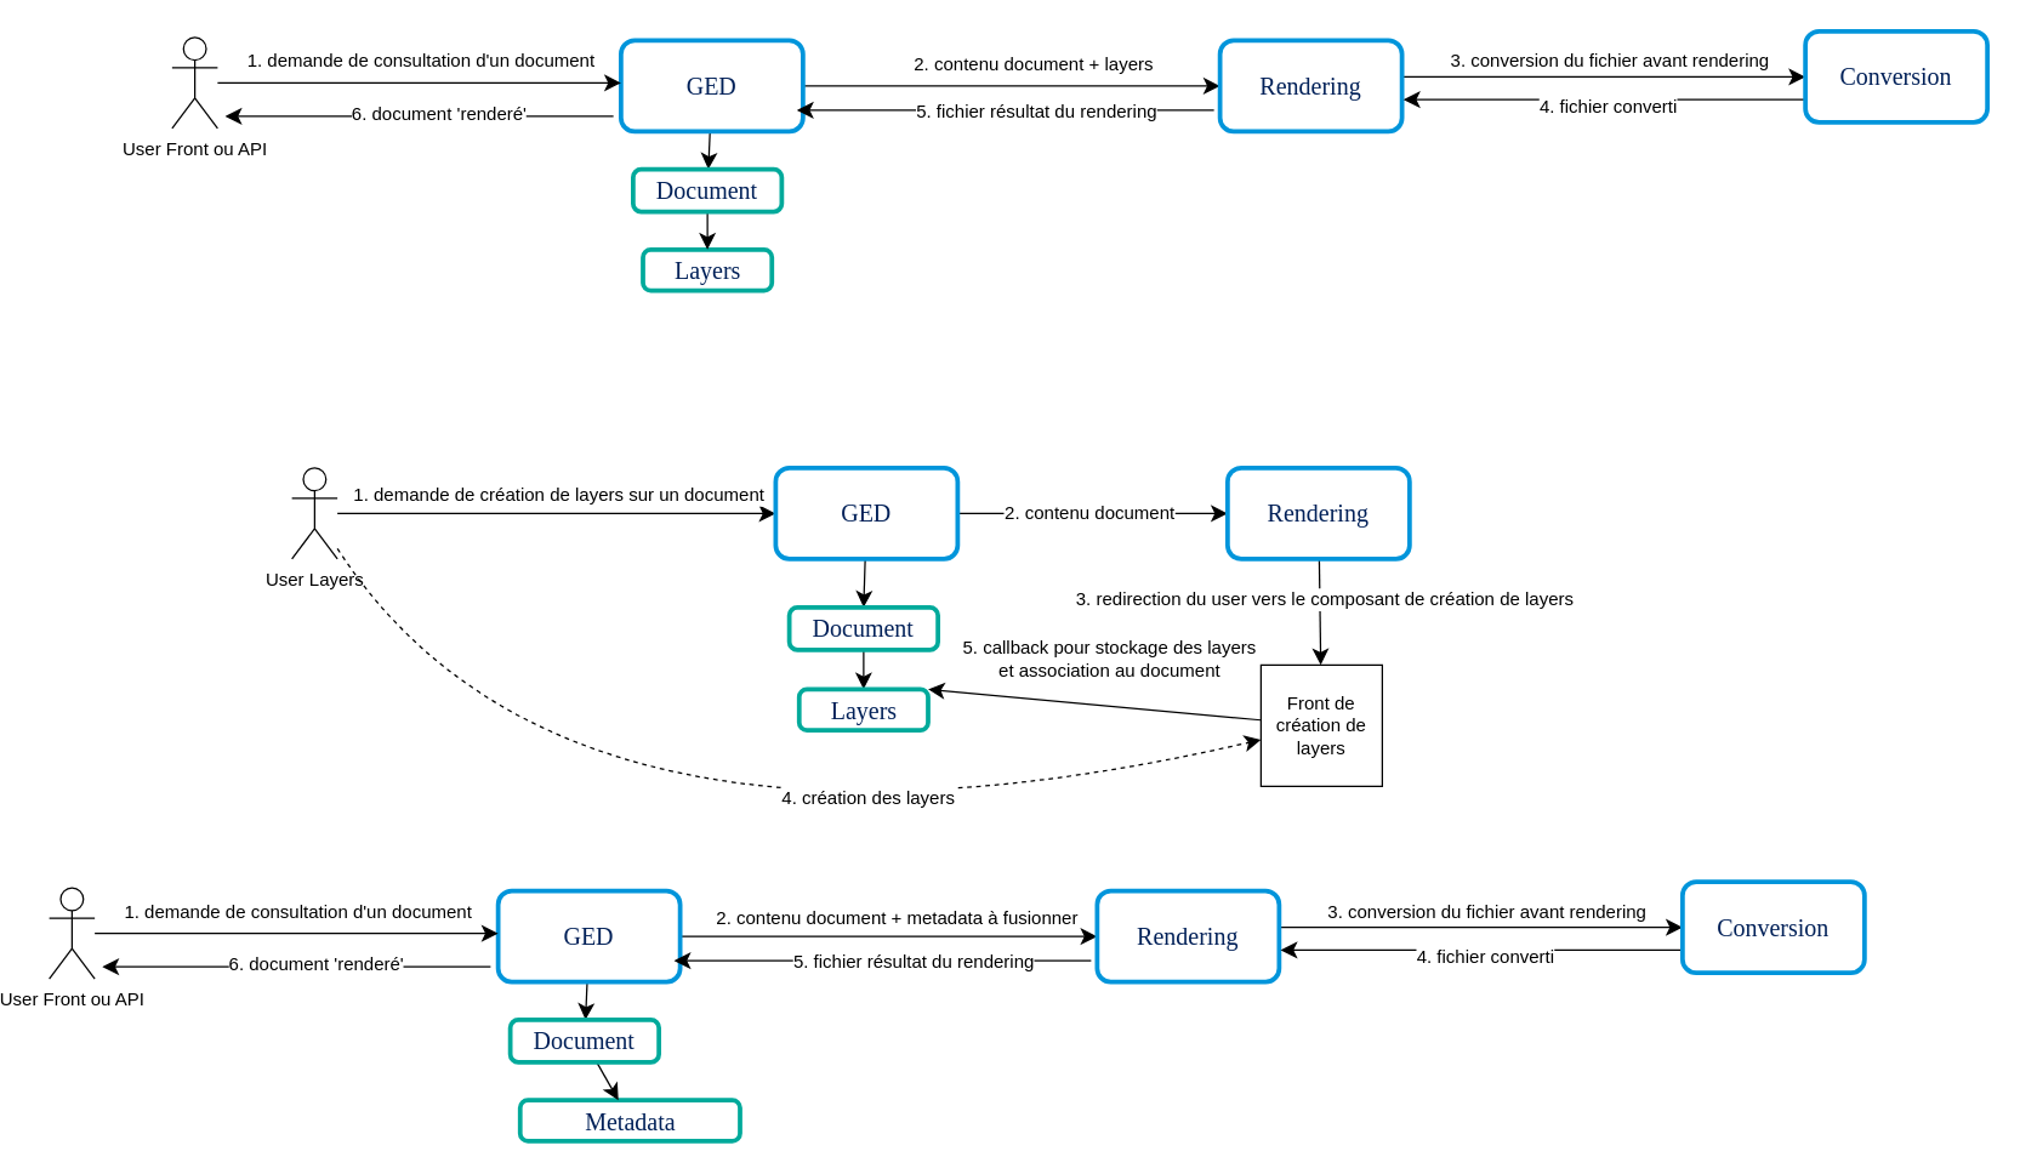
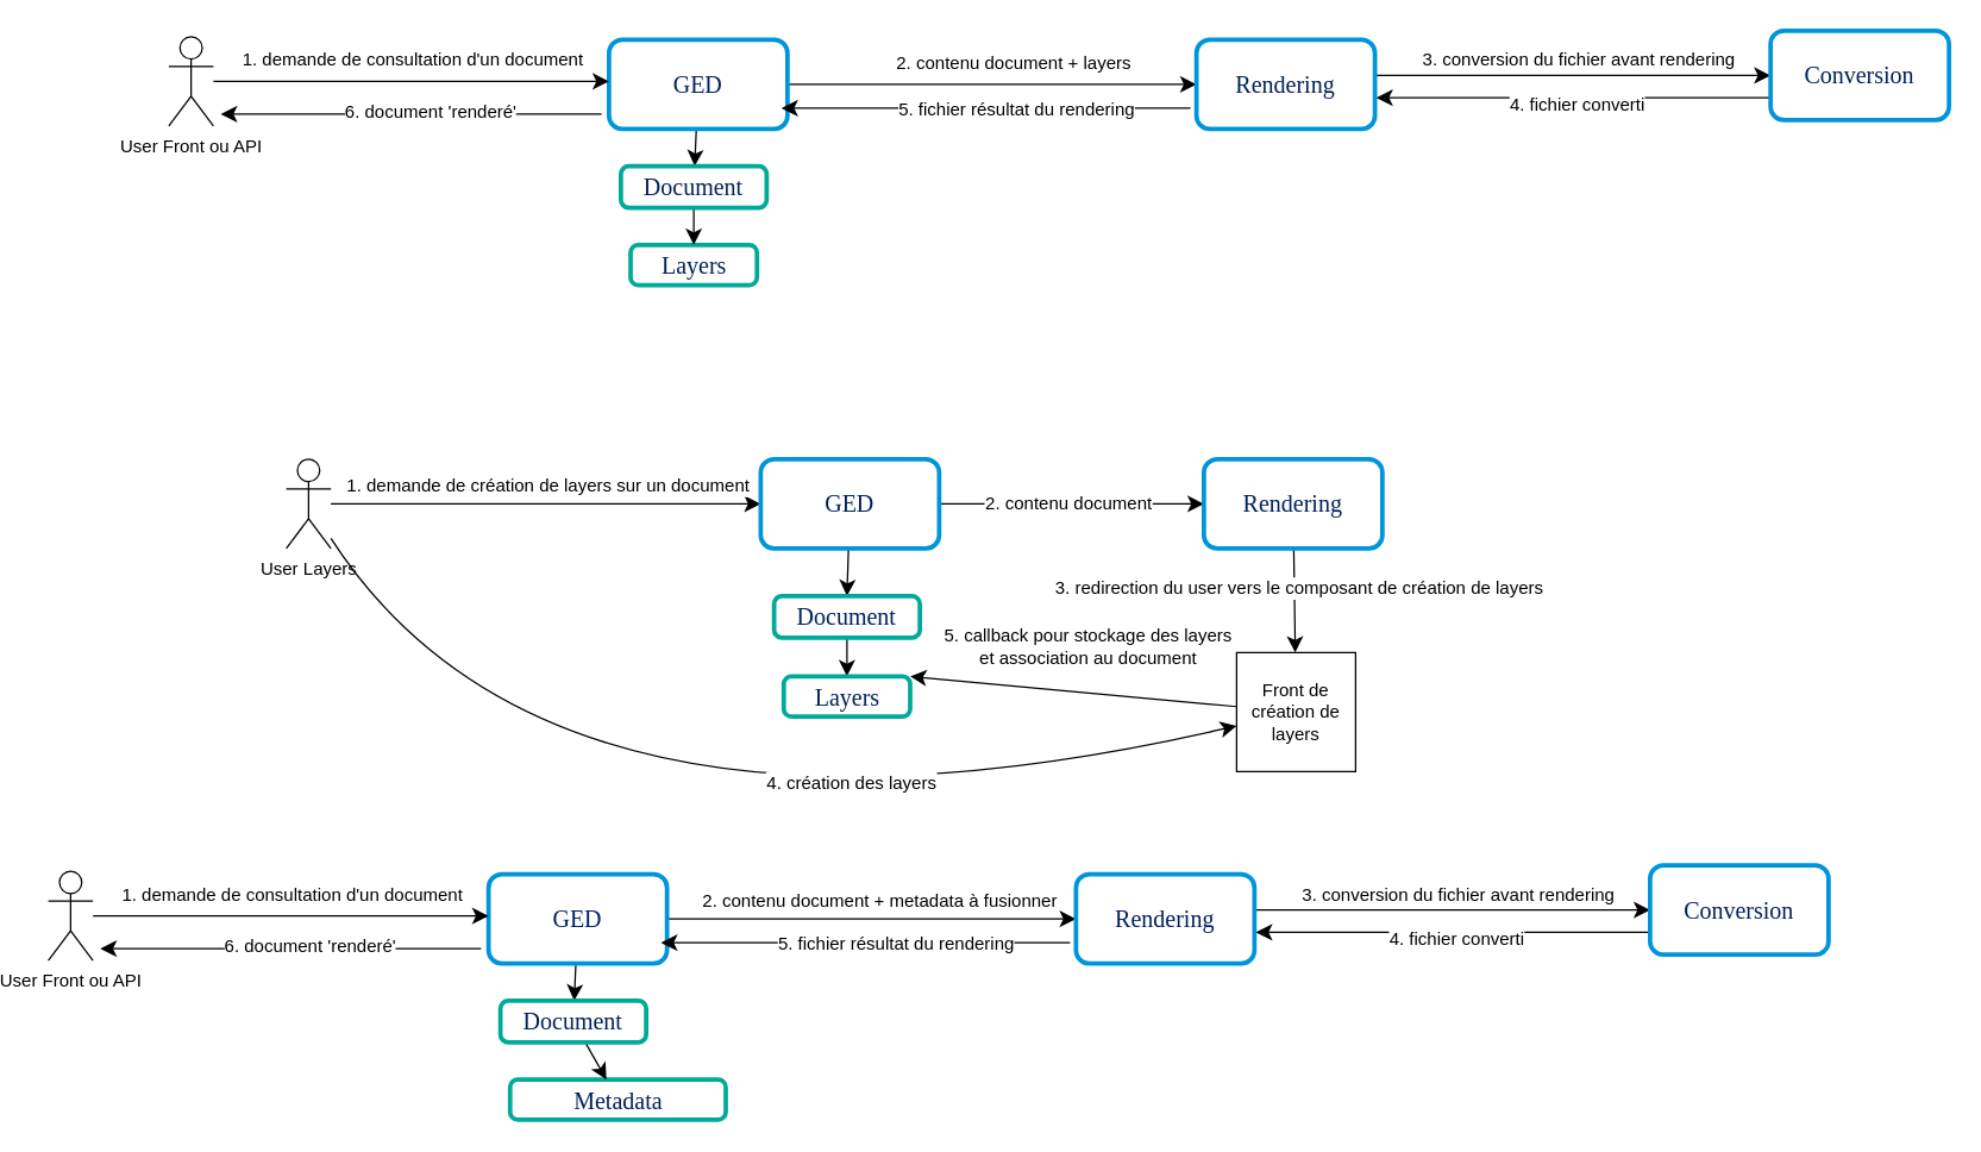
  <mxCell id="0" />
  <mxCell id="1" parent="0" />
  <mxCell id="2" style="edgeStyle=none;curved=1;rounded=0;orthogonalLoop=1;jettySize=auto;html=1;fontSize=12;startSize=8;endSize=8;" edge="1" parent="1" source="7" target="10"><mxGeometry relative="1" as="geometry" /></mxCell>
  <mxCell id="3" style="edgeStyle=none;curved=1;rounded=0;orthogonalLoop=1;jettySize=auto;html=1;fontSize=12;startSize=8;endSize=8;" edge="1" parent="1" source="7" target="22"><mxGeometry relative="1" as="geometry" /></mxCell>
  <mxCell id="4" value="2. contenu document + layers" style="edgeLabel;html=1;align=center;verticalAlign=middle;resizable=0;points=[];fontSize=12;" vertex="1" connectable="0" parent="3"><mxGeometry x="0.194" y="-3" relative="1" as="geometry"><mxPoint x="-13" y="-18" as="offset" /></mxGeometry></mxCell>
  <mxCell id="5" style="edgeStyle=none;curved=1;rounded=0;orthogonalLoop=1;jettySize=auto;html=1;fontSize=12;startSize=8;endSize=8;" edge="1" parent="1"><mxGeometry relative="1" as="geometry"><mxPoint x="392" y="76" as="sourcePoint" /><mxPoint x="136" y="76" as="targetPoint" /></mxGeometry></mxCell>
  <mxCell id="6" value="6. document 'renderé'" style="edgeLabel;html=1;align=center;verticalAlign=middle;resizable=0;points=[];fontSize=12;" vertex="1" connectable="0" parent="5"><mxGeometry x="-0.299" y="3" relative="1" as="geometry"><mxPoint x="-26" y="-5" as="offset" /></mxGeometry></mxCell>
  <mxCell id="7" value="GED" style="rounded=1;whiteSpace=wrap;html=1;strokeColor=#0095db;strokeWidth=3;arcSize=15;fontFamily=Poppins;fontSource=https%3A%2F%2Ffonts.googleapis.com%2Fcss%3Ffamily%3DPoppins;fontSize=16;fontColor=#002058;fontStyle=0" vertex="1" parent="1"><mxGeometry x="397" y="26" width="120" height="60" as="geometry" /></mxCell>
  <mxCell id="8" value="Layers" style="rounded=1;whiteSpace=wrap;html=1;strokeColor=#00AA9B;strokeWidth=3;arcSize=19;fontFamily=Poppins;fontSource=https%3A%2F%2Ffonts.googleapis.com%2Fcss%3Ffamily%3DPoppins;fontSize=16;fontColor=#002058;fontStyle=0;labelBackgroundColor=none;labelBorderColor=none;" vertex="1" parent="1"><mxGeometry x="411.5" y="164" width="85" height="27" as="geometry" /></mxCell>
  <mxCell id="9" style="edgeStyle=none;curved=1;rounded=0;orthogonalLoop=1;jettySize=auto;html=1;fontSize=12;startSize=8;endSize=8;" edge="1" parent="1" source="10" target="8"><mxGeometry relative="1" as="geometry" /></mxCell>
  <mxCell id="10" value="Document" style="rounded=1;whiteSpace=wrap;html=1;strokeColor=#00AA9B;strokeWidth=3;arcSize=19;fontFamily=Poppins;fontSource=https%3A%2F%2Ffonts.googleapis.com%2Fcss%3Ffamily%3DPoppins;fontSize=16;fontColor=#002058;fontStyle=0;labelBackgroundColor=none;labelBorderColor=none;" vertex="1" parent="1"><mxGeometry x="405" y="111" width="98" height="28" as="geometry" /></mxCell>
  <mxCell id="11" style="edgeStyle=none;curved=1;rounded=0;orthogonalLoop=1;jettySize=auto;html=1;fontSize=12;startSize=8;endSize=8;" edge="1" parent="1" source="30"><mxGeometry relative="1" as="geometry"><mxPoint x="200" y="51" as="sourcePoint" /><mxPoint x="397" y="54" as="targetPoint" /></mxGeometry></mxCell>
  <mxCell id="12" value="1. demande de consultation d'un document" style="edgeLabel;html=1;align=center;verticalAlign=middle;resizable=0;points=[];fontSize=12;" vertex="1" connectable="0" parent="11"><mxGeometry x="0.574" y="-2" relative="1" as="geometry"><mxPoint x="-76" y="-17" as="offset" /></mxGeometry></mxCell>
  <mxCell id="13" style="edgeStyle=none;curved=1;rounded=0;orthogonalLoop=1;jettySize=auto;html=1;fontSize=12;startSize=8;endSize=8;" edge="1" parent="1" source="17" target="29"><mxGeometry relative="1" as="geometry" /></mxCell>
  <mxCell id="14" value="1. demande de création de layers sur un document" style="edgeLabel;html=1;align=center;verticalAlign=middle;resizable=0;points=[];fontSize=12;" vertex="1" connectable="0" parent="13"><mxGeometry x="0.243" y="-5" relative="1" as="geometry"><mxPoint x="-35" y="-18" as="offset" /></mxGeometry></mxCell>
- <mxCell id="15" style="edgeStyle=none;curved=1;rounded=0;orthogonalLoop=1;jettySize=auto;html=1;fontSize=12;startSize=8;endSize=8;dashed=1;" edge="1" parent="1" source="17" target="38"><mxGeometry relative="1" as="geometry"><Array as="points"><mxPoint x="360" y="593" /></Array></mxGeometry></mxCell>
+ <mxCell id="15" style="edgeStyle=none;curved=1;rounded=0;orthogonalLoop=1;jettySize=auto;html=1;fontSize=12;startSize=8;endSize=8;" edge="1" parent="1" source="17" target="38"><mxGeometry relative="1" as="geometry"><Array as="points"><mxPoint x="360" y="593" /></Array></mxGeometry></mxCell>
  <mxCell id="16" value="4. création des layers" style="edgeLabel;html=1;align=center;verticalAlign=middle;resizable=0;points=[];fontSize=12;" vertex="1" connectable="0" parent="15"><mxGeometry x="0.06" y="52" relative="1" as="geometry"><mxPoint x="94" y="10" as="offset" /></mxGeometry></mxCell>
  <mxCell id="17" value="User Layers" style="shape=umlActor;verticalLabelPosition=bottom;verticalAlign=top;html=1;outlineConnect=0;" vertex="1" parent="1"><mxGeometry x="180" y="308" width="30" height="60" as="geometry" /></mxCell>
  <mxCell id="18" style="edgeStyle=none;curved=1;rounded=0;orthogonalLoop=1;jettySize=auto;html=1;fontSize=12;startSize=8;endSize=8;" edge="1" parent="1"><mxGeometry relative="1" as="geometry"><mxPoint x="788" y="72" as="sourcePoint" /><mxPoint x="513" y="72" as="targetPoint" /></mxGeometry></mxCell>
  <mxCell id="19" value="5. fichier résultat du rendering" style="edgeLabel;html=1;align=center;verticalAlign=middle;resizable=0;points=[];fontSize=12;" vertex="1" connectable="0" parent="18"><mxGeometry x="-0.222" relative="1" as="geometry"><mxPoint x="-11" as="offset" /></mxGeometry></mxCell>
  <mxCell id="20" style="edgeStyle=none;curved=1;rounded=0;orthogonalLoop=1;jettySize=auto;html=1;fontSize=12;startSize=8;endSize=8;entryX=0;entryY=0.5;entryDx=0;entryDy=0;" edge="1" parent="1" target="25"><mxGeometry relative="1" as="geometry"><mxPoint x="912" y="50" as="sourcePoint" /><mxPoint x="1018" y="50" as="targetPoint" /></mxGeometry></mxCell>
  <mxCell id="21" value="3. conversion du fichier avant rendering" style="edgeLabel;html=1;align=center;verticalAlign=middle;resizable=0;points=[];fontSize=12;" vertex="1" connectable="0" parent="20"><mxGeometry x="-0.151" y="-3" relative="1" as="geometry"><mxPoint x="23" y="-14" as="offset" /></mxGeometry></mxCell>
  <mxCell id="22" value="Rendering" style="rounded=1;whiteSpace=wrap;html=1;strokeColor=#0095db;strokeWidth=3;arcSize=15;fontFamily=Poppins;fontSource=https%3A%2F%2Ffonts.googleapis.com%2Fcss%3Ffamily%3DPoppins;fontSize=16;fontColor=#002058;fontStyle=0" vertex="1" parent="1"><mxGeometry x="792" y="26" width="120" height="60" as="geometry" /></mxCell>
  <mxCell id="23" style="edgeStyle=none;curved=1;rounded=0;orthogonalLoop=1;jettySize=auto;html=1;fontSize=12;startSize=8;endSize=8;exitX=0;exitY=0.75;exitDx=0;exitDy=0;" edge="1" parent="1" source="25"><mxGeometry relative="1" as="geometry"><mxPoint x="1173" y="62.003" as="sourcePoint" /><mxPoint x="913" y="65" as="targetPoint" /></mxGeometry></mxCell>
  <mxCell id="24" value="4. fichier converti" style="edgeLabel;html=1;align=center;verticalAlign=middle;resizable=0;points=[];fontSize=12;" vertex="1" connectable="0" parent="23"><mxGeometry x="-0.343" y="2" relative="1" as="geometry"><mxPoint x="-44" y="2" as="offset" /></mxGeometry></mxCell>
  <mxCell id="25" value="Conversion" style="rounded=1;whiteSpace=wrap;html=1;strokeColor=#0095db;strokeWidth=3;arcSize=15;fontFamily=Poppins;fontSource=https%3A%2F%2Ffonts.googleapis.com%2Fcss%3Ffamily%3DPoppins;fontSize=16;fontColor=#002058;fontStyle=0" vertex="1" parent="1"><mxGeometry x="1178" y="20" width="120" height="60" as="geometry" /></mxCell>
  <mxCell id="26" style="edgeStyle=none;curved=1;rounded=0;orthogonalLoop=1;jettySize=auto;html=1;entryX=0.5;entryY=0;entryDx=0;entryDy=0;fontSize=12;startSize=8;endSize=8;" edge="1" parent="1" source="29" target="35"><mxGeometry relative="1" as="geometry" /></mxCell>
  <mxCell id="27" style="edgeStyle=none;curved=1;rounded=0;orthogonalLoop=1;jettySize=auto;html=1;fontSize=12;startSize=8;endSize=8;" edge="1" parent="1" source="29" target="33"><mxGeometry relative="1" as="geometry" /></mxCell>
  <mxCell id="28" value="2. contenu document" style="edgeLabel;html=1;align=center;verticalAlign=middle;resizable=0;points=[];fontSize=12;" vertex="1" connectable="0" parent="27"><mxGeometry x="-0.03" y="1" relative="1" as="geometry"><mxPoint as="offset" /></mxGeometry></mxCell>
  <mxCell id="29" value="GED" style="rounded=1;whiteSpace=wrap;html=1;strokeColor=#0095db;strokeWidth=3;arcSize=15;fontFamily=Poppins;fontSource=https%3A%2F%2Ffonts.googleapis.com%2Fcss%3Ffamily%3DPoppins;fontSize=16;fontColor=#002058;fontStyle=0" vertex="1" parent="1"><mxGeometry x="499" y="308" width="120" height="60" as="geometry" /></mxCell>
  <mxCell id="30" value="User Front ou API" style="shape=umlActor;verticalLabelPosition=bottom;verticalAlign=top;html=1;outlineConnect=0;" vertex="1" parent="1"><mxGeometry x="101" y="24" width="30" height="60" as="geometry" /></mxCell>
  <mxCell id="31" style="edgeStyle=none;curved=1;rounded=0;orthogonalLoop=1;jettySize=auto;html=1;fontSize=12;startSize=8;endSize=8;" edge="1" parent="1" source="33" target="38"><mxGeometry relative="1" as="geometry" /></mxCell>
  <mxCell id="32" value="3. redirection du user vers le composant de création de layers" style="edgeLabel;html=1;align=center;verticalAlign=middle;resizable=0;points=[];fontSize=12;" vertex="1" connectable="0" parent="31"><mxGeometry x="-0.227" y="3" relative="1" as="geometry"><mxPoint as="offset" /></mxGeometry></mxCell>
  <mxCell id="33" value="Rendering" style="rounded=1;whiteSpace=wrap;html=1;strokeColor=#0095db;strokeWidth=3;arcSize=15;fontFamily=Poppins;fontSource=https%3A%2F%2Ffonts.googleapis.com%2Fcss%3Ffamily%3DPoppins;fontSize=16;fontColor=#002058;fontStyle=0" vertex="1" parent="1"><mxGeometry x="797" y="308" width="120" height="60" as="geometry" /></mxCell>
  <mxCell id="34" style="edgeStyle=none;curved=1;rounded=0;orthogonalLoop=1;jettySize=auto;html=1;fontSize=12;startSize=8;endSize=8;" edge="1" parent="1" source="35" target="39"><mxGeometry relative="1" as="geometry" /></mxCell>
  <mxCell id="35" value="Document" style="rounded=1;whiteSpace=wrap;html=1;strokeColor=#00AA9B;strokeWidth=3;arcSize=19;fontFamily=Poppins;fontSource=https%3A%2F%2Ffonts.googleapis.com%2Fcss%3Ffamily%3DPoppins;fontSize=16;fontColor=#002058;fontStyle=0;labelBackgroundColor=none;labelBorderColor=none;" vertex="1" parent="1"><mxGeometry x="508" y="400" width="98" height="28" as="geometry" /></mxCell>
  <mxCell id="36" style="edgeStyle=none;curved=1;rounded=0;orthogonalLoop=1;jettySize=auto;html=1;fontSize=12;startSize=8;endSize=8;entryX=1;entryY=0;entryDx=0;entryDy=0;" edge="1" parent="1" source="38" target="39"><mxGeometry relative="1" as="geometry"><mxPoint x="679" y="451.818" as="targetPoint" /></mxGeometry></mxCell>
  <mxCell id="37" value="5. callback pour stockage des layers&lt;br&gt; et association au document" style="edgeLabel;html=1;align=center;verticalAlign=middle;resizable=0;points=[];fontSize=12;" vertex="1" connectable="0" parent="36"><mxGeometry x="-0.235" relative="1" as="geometry"><mxPoint x="-17" y="-33" as="offset" /></mxGeometry></mxCell>
  <mxCell id="38" value="Front de création de layers" style="whiteSpace=wrap;html=1;aspect=fixed;" vertex="1" parent="1"><mxGeometry x="819" y="438" width="80" height="80" as="geometry" /></mxCell>
  <mxCell id="39" value="Layers" style="rounded=1;whiteSpace=wrap;html=1;strokeColor=#00AA9B;strokeWidth=3;arcSize=19;fontFamily=Poppins;fontSource=https%3A%2F%2Ffonts.googleapis.com%2Fcss%3Ffamily%3DPoppins;fontSize=16;fontColor=#002058;fontStyle=0;labelBackgroundColor=none;labelBorderColor=none;" vertex="1" parent="1"><mxGeometry x="514.5" y="454" width="85" height="27" as="geometry" /></mxCell>
  <mxCell id="40" style="edgeStyle=none;curved=1;rounded=0;orthogonalLoop=1;jettySize=auto;html=1;fontSize=12;startSize=8;endSize=8;" edge="1" parent="1" source="45" target="48"><mxGeometry relative="1" as="geometry" /></mxCell>
  <mxCell id="41" style="edgeStyle=none;curved=1;rounded=0;orthogonalLoop=1;jettySize=auto;html=1;fontSize=12;startSize=8;endSize=8;" edge="1" parent="1" source="45" target="55"><mxGeometry relative="1" as="geometry" /></mxCell>
  <mxCell id="42" value="2. contenu document + metadata à fusionner" style="edgeLabel;html=1;align=center;verticalAlign=middle;resizable=0;points=[];fontSize=12;" vertex="1" connectable="0" parent="41"><mxGeometry x="0.194" y="-3" relative="1" as="geometry"><mxPoint x="-22" y="-16" as="offset" /></mxGeometry></mxCell>
  <mxCell id="43" style="edgeStyle=none;curved=1;rounded=0;orthogonalLoop=1;jettySize=auto;html=1;fontSize=12;startSize=8;endSize=8;" edge="1" parent="1"><mxGeometry relative="1" as="geometry"><mxPoint x="311" y="637" as="sourcePoint" /><mxPoint x="55" y="637" as="targetPoint" /></mxGeometry></mxCell>
  <mxCell id="44" value="6. document 'renderé'" style="edgeLabel;html=1;align=center;verticalAlign=middle;resizable=0;points=[];fontSize=12;" vertex="1" connectable="0" parent="43"><mxGeometry x="-0.299" y="3" relative="1" as="geometry"><mxPoint x="-26" y="-5" as="offset" /></mxGeometry></mxCell>
  <mxCell id="45" value="GED" style="rounded=1;whiteSpace=wrap;html=1;strokeColor=#0095db;strokeWidth=3;arcSize=15;fontFamily=Poppins;fontSource=https%3A%2F%2Ffonts.googleapis.com%2Fcss%3Ffamily%3DPoppins;fontSize=16;fontColor=#002058;fontStyle=0" vertex="1" parent="1"><mxGeometry x="316" y="587" width="120" height="60" as="geometry" /></mxCell>
  <mxCell id="46" value="Metadata" style="rounded=1;whiteSpace=wrap;html=1;strokeColor=#00AA9B;strokeWidth=3;arcSize=19;fontFamily=Poppins;fontSource=https%3A%2F%2Ffonts.googleapis.com%2Fcss%3Ffamily%3DPoppins;fontSize=16;fontColor=#002058;fontStyle=0;labelBackgroundColor=none;labelBorderColor=none;" vertex="1" parent="1"><mxGeometry x="330.5" y="725" width="145" height="27" as="geometry" /></mxCell>
  <mxCell id="47" style="edgeStyle=none;curved=1;rounded=0;orthogonalLoop=1;jettySize=auto;html=1;fontSize=12;startSize=8;endSize=8;" edge="1" parent="1" source="48" target="46"><mxGeometry relative="1" as="geometry" /></mxCell>
  <mxCell id="48" value="Document" style="rounded=1;whiteSpace=wrap;html=1;strokeColor=#00AA9B;strokeWidth=3;arcSize=19;fontFamily=Poppins;fontSource=https%3A%2F%2Ffonts.googleapis.com%2Fcss%3Ffamily%3DPoppins;fontSize=16;fontColor=#002058;fontStyle=0;labelBackgroundColor=none;labelBorderColor=none;" vertex="1" parent="1"><mxGeometry x="324" y="672" width="98" height="28" as="geometry" /></mxCell>
  <mxCell id="49" style="edgeStyle=none;curved=1;rounded=0;orthogonalLoop=1;jettySize=auto;html=1;fontSize=12;startSize=8;endSize=8;" edge="1" parent="1" source="59"><mxGeometry relative="1" as="geometry"><mxPoint x="119" y="612" as="sourcePoint" /><mxPoint x="316" y="615" as="targetPoint" /></mxGeometry></mxCell>
  <mxCell id="50" value="1. demande de consultation d'un document" style="edgeLabel;html=1;align=center;verticalAlign=middle;resizable=0;points=[];fontSize=12;" vertex="1" connectable="0" parent="49"><mxGeometry x="0.574" y="-2" relative="1" as="geometry"><mxPoint x="-76" y="-17" as="offset" /></mxGeometry></mxCell>
  <mxCell id="51" style="edgeStyle=none;curved=1;rounded=0;orthogonalLoop=1;jettySize=auto;html=1;fontSize=12;startSize=8;endSize=8;" edge="1" parent="1"><mxGeometry relative="1" as="geometry"><mxPoint x="707" y="633" as="sourcePoint" /><mxPoint x="432" y="633" as="targetPoint" /></mxGeometry></mxCell>
  <mxCell id="52" value="5. fichier résultat du rendering" style="edgeLabel;html=1;align=center;verticalAlign=middle;resizable=0;points=[];fontSize=12;" vertex="1" connectable="0" parent="51"><mxGeometry x="-0.222" relative="1" as="geometry"><mxPoint x="-11" as="offset" /></mxGeometry></mxCell>
  <mxCell id="53" style="edgeStyle=none;curved=1;rounded=0;orthogonalLoop=1;jettySize=auto;html=1;fontSize=12;startSize=8;endSize=8;entryX=0;entryY=0.5;entryDx=0;entryDy=0;" edge="1" parent="1" target="58"><mxGeometry relative="1" as="geometry"><mxPoint x="831" y="611" as="sourcePoint" /><mxPoint x="937" y="611" as="targetPoint" /></mxGeometry></mxCell>
  <mxCell id="54" value="3. conversion du fichier avant rendering" style="edgeLabel;html=1;align=center;verticalAlign=middle;resizable=0;points=[];fontSize=12;" vertex="1" connectable="0" parent="53"><mxGeometry x="-0.151" y="-3" relative="1" as="geometry"><mxPoint x="23" y="-14" as="offset" /></mxGeometry></mxCell>
  <mxCell id="55" value="Rendering" style="rounded=1;whiteSpace=wrap;html=1;strokeColor=#0095db;strokeWidth=3;arcSize=15;fontFamily=Poppins;fontSource=https%3A%2F%2Ffonts.googleapis.com%2Fcss%3Ffamily%3DPoppins;fontSize=16;fontColor=#002058;fontStyle=0" vertex="1" parent="1"><mxGeometry x="711" y="587" width="120" height="60" as="geometry" /></mxCell>
  <mxCell id="56" style="edgeStyle=none;curved=1;rounded=0;orthogonalLoop=1;jettySize=auto;html=1;fontSize=12;startSize=8;endSize=8;exitX=0;exitY=0.75;exitDx=0;exitDy=0;" edge="1" parent="1" source="58"><mxGeometry relative="1" as="geometry"><mxPoint x="1092" y="623.003" as="sourcePoint" /><mxPoint x="832" y="626" as="targetPoint" /></mxGeometry></mxCell>
  <mxCell id="57" value="4. fichier converti" style="edgeLabel;html=1;align=center;verticalAlign=middle;resizable=0;points=[];fontSize=12;" vertex="1" connectable="0" parent="56"><mxGeometry x="-0.343" y="2" relative="1" as="geometry"><mxPoint x="-44" y="2" as="offset" /></mxGeometry></mxCell>
  <mxCell id="58" value="Conversion" style="rounded=1;whiteSpace=wrap;html=1;strokeColor=#0095db;strokeWidth=3;arcSize=15;fontFamily=Poppins;fontSource=https%3A%2F%2Ffonts.googleapis.com%2Fcss%3Ffamily%3DPoppins;fontSize=16;fontColor=#002058;fontStyle=0" vertex="1" parent="1"><mxGeometry x="1097" y="581" width="120" height="60" as="geometry" /></mxCell>
  <mxCell id="59" value="User Front ou API" style="shape=umlActor;verticalLabelPosition=bottom;verticalAlign=top;html=1;outlineConnect=0;" vertex="1" parent="1"><mxGeometry x="20" y="585" width="30" height="60" as="geometry" /></mxCell>
